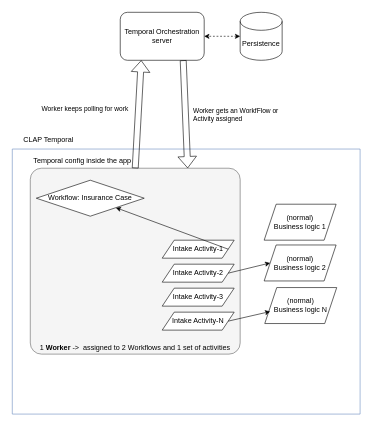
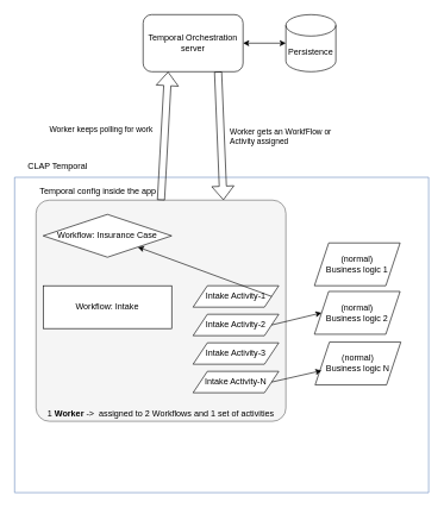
  <mxCell id="0" />
  <mxCell id="1" parent="0" />
  <mxCell id="2" value="" style="rounded=1;whiteSpace=wrap;html=1;arcSize=6;fillColor=#f5f5f5;fontColor=#333333;strokeColor=#666666;" vertex="1" parent="1"><mxGeometry x="50" y="280" width="350" height="310" as="geometry" /></mxCell>
  <mxCell id="3" value="Temporal Orchestration server" style="rounded=1;whiteSpace=wrap;html=1;fontSize=12;glass=0;strokeWidth=1;shadow=0;" parent="1" vertex="1"><mxGeometry x="200" y="20" width="140" height="80" as="geometry" /></mxCell>
- <mxCell id="4" value="" style="edgeStyle=orthogonalEdgeStyle;rounded=0;orthogonalLoop=1;jettySize=auto;html=1;startArrow=classic;startFill=1;dashed=1;" edge="1" parent="1" source="5" target="3"><mxGeometry relative="1" as="geometry" /></mxCell>
+ <mxCell id="4" value="" style="edgeStyle=orthogonalEdgeStyle;rounded=0;orthogonalLoop=1;jettySize=auto;html=1;startArrow=classic;startFill=1;" edge="1" parent="1" source="5" target="3"><mxGeometry relative="1" as="geometry" /></mxCell>
  <mxCell id="5" value="Persistence" style="shape=cylinder3;whiteSpace=wrap;html=1;boundedLbl=1;backgroundOutline=1;size=15;" vertex="1" parent="1"><mxGeometry x="400" y="20" width="70" height="80" as="geometry" /></mxCell>
  <mxCell id="6" value="" style="swimlane;startSize=0;fillColor=#dae8fc;strokeColor=#6c8ebf;gradientColor=none;" vertex="1" parent="1"><mxGeometry x="20" y="248" width="580" height="442" as="geometry"><mxRectangle x="100" y="268" width="50" height="40" as="alternateBounds" /></mxGeometry></mxCell>
+ <mxCell id="7" value="Workflow: Intake" style="whiteSpace=wrap;html=1;" vertex="1" parent="6"><mxGeometry x="40" y="152" width="180" height="60" as="geometry" /></mxCell>
  <mxCell id="8" value="Intake Activity-3" style="shape=parallelogram;perimeter=parallelogramPerimeter;whiteSpace=wrap;html=1;fixedSize=1;" vertex="1" parent="6"><mxGeometry x="250" y="232" width="120" height="30" as="geometry" /></mxCell>
  <mxCell id="9" value="Intake Activity-N" style="shape=parallelogram;perimeter=parallelogramPerimeter;whiteSpace=wrap;html=1;fixedSize=1;" vertex="1" parent="6"><mxGeometry x="250" y="272" width="120" height="30" as="geometry" /></mxCell>
  <mxCell id="10" value="Intake Activity-1" style="shape=parallelogram;perimeter=parallelogramPerimeter;whiteSpace=wrap;html=1;fixedSize=1;" vertex="1" parent="6"><mxGeometry x="250" y="152" width="120" height="30" as="geometry" /></mxCell>
  <mxCell id="11" value="1 &lt;b&gt;Worker &lt;/b&gt;-&amp;gt;&amp;nbsp; assigned to 2 Workflows and 1 set of activities" style="text;html=1;strokeColor=none;fillColor=none;align=center;verticalAlign=middle;whiteSpace=wrap;rounded=0;" vertex="1" parent="6"><mxGeometry x="40" y="316.5" width="330" height="30" as="geometry" /></mxCell>
  <mxCell id="12" value="(normal)&lt;br style=&quot;border-color: var(--border-color);&quot;&gt;Business logic 2" style="shape=parallelogram;perimeter=parallelogramPerimeter;whiteSpace=wrap;html=1;fixedSize=1;" vertex="1" parent="6"><mxGeometry x="420" y="160" width="120" height="60" as="geometry" /></mxCell>
  <mxCell id="13" value="(normal) &lt;br&gt;Business logic 1" style="shape=parallelogram;perimeter=parallelogramPerimeter;whiteSpace=wrap;html=1;fixedSize=1;" vertex="1" parent="6"><mxGeometry x="420" y="92" width="120" height="60" as="geometry" /></mxCell>
  <mxCell id="14" value="" style="endArrow=classic;html=1;rounded=0;exitX=1;exitY=0.5;exitDx=0;exitDy=0;" edge="1" parent="6" source="10" target="16"><mxGeometry width="50" height="50" relative="1" as="geometry"><mxPoint x="290" y="192" as="sourcePoint" /><mxPoint x="340" y="142" as="targetPoint" /></mxGeometry></mxCell>
  <mxCell id="15" value="CLAP Temporal" style="text;html=1;align=center;verticalAlign=middle;resizable=0;points=[];autosize=1;strokeColor=none;fillColor=none;" vertex="1" parent="1"><mxGeometry x="20" y="218" width="120" height="30" as="geometry" /></mxCell>
  <mxCell id="16" value="Workflow: Insurance Case" style="rhombus;whiteSpace=wrap;html=1;" vertex="1" parent="1"><mxGeometry x="60" y="300" width="180" height="60" as="geometry" /></mxCell>
  <mxCell id="17" value="Intake Activity-2" style="shape=parallelogram;perimeter=parallelogramPerimeter;whiteSpace=wrap;html=1;fixedSize=1;" vertex="1" parent="1"><mxGeometry x="270" y="440" width="120" height="30" as="geometry" /></mxCell>
  <mxCell id="18" value="(normal)&lt;br style=&quot;border-color: var(--border-color);&quot;&gt;Business logic N" style="shape=parallelogram;perimeter=parallelogramPerimeter;whiteSpace=wrap;html=1;fixedSize=1;" vertex="1" parent="1"><mxGeometry x="441" y="479" width="120" height="60" as="geometry" /></mxCell>
  <mxCell id="19" value="" style="shape=flexArrow;endArrow=classic;html=1;rounded=0;entryX=0.25;entryY=1;entryDx=0;entryDy=0;exitX=0.5;exitY=0;exitDx=0;exitDy=0;" edge="1" parent="1" source="2" target="3"><mxGeometry width="50" height="50" relative="1" as="geometry"><mxPoint x="310" y="440" as="sourcePoint" /><mxPoint x="360" y="390" as="targetPoint" /></mxGeometry></mxCell>
  <mxCell id="20" value="Worker keeps polling for work" style="edgeLabel;html=1;align=center;verticalAlign=middle;resizable=0;points=[];" vertex="1" connectable="0" parent="19"><mxGeometry x="0.055" relative="1" as="geometry"><mxPoint x="-90" y="-5" as="offset" /></mxGeometry></mxCell>
  <mxCell id="21" value="" style="shape=flexArrow;endArrow=classic;html=1;rounded=0;exitX=0.75;exitY=1;exitDx=0;exitDy=0;entryX=0.75;entryY=0;entryDx=0;entryDy=0;" edge="1" parent="1" source="3" target="2"><mxGeometry width="50" height="50" relative="1" as="geometry"><mxPoint x="310" y="440" as="sourcePoint" /><mxPoint x="360" y="390" as="targetPoint" /></mxGeometry></mxCell>
  <mxCell id="22" value="&lt;span style=&quot;color: rgb(0, 0, 0); font-family: Helvetica; font-size: 11px; font-style: normal; font-variant-ligatures: normal; font-variant-caps: normal; font-weight: 400; letter-spacing: normal; orphans: 2; text-align: center; text-indent: 0px; text-transform: none; widows: 2; word-spacing: 0px; -webkit-text-stroke-width: 0px; background-color: rgb(255, 255, 255); text-decoration-thickness: initial; text-decoration-style: initial; text-decoration-color: initial; float: none; display: inline !important;&quot;&gt;Worker gets an WorkfFlow or Activity assigned&lt;/span&gt;" style="text;whiteSpace=wrap;html=1;" vertex="1" parent="1"><mxGeometry x="320" y="170" width="160" height="40" as="geometry" /></mxCell>
  <mxCell id="23" value="" style="endArrow=classic;html=1;rounded=0;entryX=0;entryY=0.5;entryDx=0;entryDy=0;exitX=1;exitY=0.5;exitDx=0;exitDy=0;" edge="1" parent="1" source="17" target="12"><mxGeometry width="50" height="50" relative="1" as="geometry"><mxPoint x="390" y="425" as="sourcePoint" /><mxPoint x="461" y="382" as="targetPoint" /></mxGeometry></mxCell>
  <mxCell id="24" value="" style="endArrow=classic;html=1;rounded=0;exitX=1;exitY=0.5;exitDx=0;exitDy=0;" edge="1" parent="1" source="9"><mxGeometry width="50" height="50" relative="1" as="geometry"><mxPoint x="390" y="505" as="sourcePoint" /><mxPoint x="450" y="519" as="targetPoint" /></mxGeometry></mxCell>
  <mxCell id="25" value="Temporal config inside the app" style="text;html=1;strokeColor=none;fillColor=none;align=center;verticalAlign=middle;whiteSpace=wrap;rounded=0;" vertex="1" parent="1"><mxGeometry x="54" y="253" width="166" height="30" as="geometry" /></mxCell>
